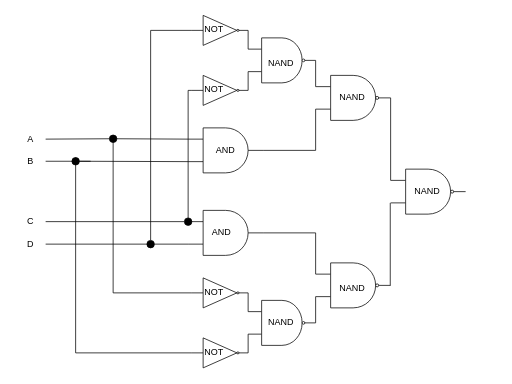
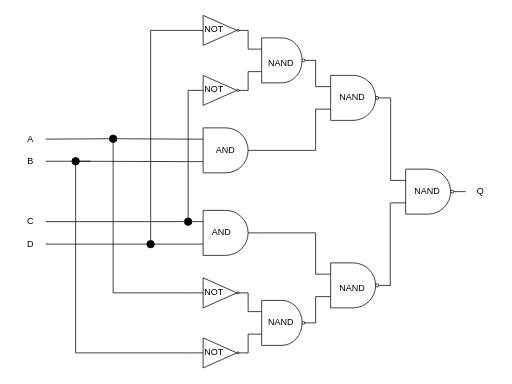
  <mxCell id="0" />
  <mxCell id="1" parent="0" />
  <mxCell id="2" value="" style="verticalLabelPosition=bottom;shadow=0;dashed=0;align=center;fillColor=#ffffff;html=1;verticalAlign=top;strokeWidth=1;shape=mxgraph.electrical.logic_gates.logic_gate;operation=and;" parent="1" vertex="1"><mxGeometry x="250" y="170" width="100" height="60" as="geometry" /></mxCell>
  <mxCell id="3" value="" style="verticalLabelPosition=bottom;shadow=0;dashed=0;align=center;fillColor=#ffffff;html=1;verticalAlign=top;strokeWidth=1;shape=mxgraph.electrical.logic_gates.buffer2;negating=1;" parent="1" vertex="1"><mxGeometry x="255" y="100" width="75" height="40" as="geometry" /></mxCell>
  <mxCell id="4" value="" style="endArrow=none;html=1;exitX=1;exitY=0.5;exitDx=0;exitDy=0;exitPerimeter=0;" parent="1" source="2" edge="1"><mxGeometry width="50" height="50" relative="1" as="geometry"><mxPoint x="435" y="241" as="sourcePoint" /><mxPoint x="420" y="200" as="targetPoint" /></mxGeometry></mxCell>
  <mxCell id="5" value="" style="endArrow=none;html=1;entryX=1;entryY=0.5;entryDx=0;entryDy=0;entryPerimeter=0;" parent="1" target="36" edge="1"><mxGeometry width="50" height="50" relative="1" as="geometry"><mxPoint x="520" y="240" as="sourcePoint" /><mxPoint x="530" y="190" as="targetPoint" /></mxGeometry></mxCell>
  <mxCell id="6" value="" style="endArrow=none;html=1;entryX=0;entryY=0.75;entryDx=0;entryDy=0;entryPerimeter=0;" parent="1" edge="1"><mxGeometry width="50" height="50" relative="1" as="geometry"><mxPoint x="420" y="200" as="sourcePoint" /><mxPoint x="420" y="145" as="targetPoint" /></mxGeometry></mxCell>
  <mxCell id="7" value="" style="verticalLabelPosition=bottom;shadow=0;dashed=0;align=center;fillColor=#ffffff;html=1;verticalAlign=top;strokeWidth=1;shape=mxgraph.electrical.logic_gates.logic_gate;operation=and;negating=1;" parent="1" vertex="1"><mxGeometry x="330" y="50" width="90" height="60" as="geometry" /></mxCell>
  <mxCell id="8" value="" style="endArrow=none;html=1;exitX=1;exitY=0.5;exitDx=0;exitDy=0;exitPerimeter=0;entryX=0;entryY=0.25;entryDx=0;entryDy=0;entryPerimeter=0;" parent="1" source="7" edge="1"><mxGeometry width="50" height="50" relative="1" as="geometry"><mxPoint x="420" y="70" as="sourcePoint" /><mxPoint x="420" y="115" as="targetPoint" /></mxGeometry></mxCell>
  <mxCell id="9" value="" style="verticalLabelPosition=bottom;shadow=0;dashed=0;align=center;fillColor=#ffffff;html=1;verticalAlign=top;strokeWidth=1;shape=mxgraph.electrical.logic_gates.buffer2;negating=1;" parent="1" vertex="1"><mxGeometry x="255" y="20" width="75" height="40" as="geometry" /></mxCell>
  <mxCell id="10" value="" style="endArrow=none;html=1;entryX=1;entryY=0.5;entryDx=0;entryDy=0;exitX=0;exitY=0.75;exitDx=0;exitDy=0;exitPerimeter=0;" parent="1" source="7" target="3" edge="1"><mxGeometry width="50" height="50" relative="1" as="geometry"><mxPoint x="190" y="180" as="sourcePoint" /><mxPoint x="240" y="130" as="targetPoint" /></mxGeometry></mxCell>
  <mxCell id="11" value="" style="endArrow=none;html=1;entryX=0;entryY=0.25;entryDx=0;entryDy=0;exitX=1;exitY=0.5;exitDx=0;exitDy=0;entryPerimeter=0;" parent="1" source="9" target="7" edge="1"><mxGeometry width="50" height="50" relative="1" as="geometry"><mxPoint x="380" y="15" as="sourcePoint" /><mxPoint x="380" y="45" as="targetPoint" /></mxGeometry></mxCell>
  <mxCell id="12" value="" style="endArrow=none;html=1;exitX=0;exitY=0.5;exitDx=0;exitDy=0;" parent="1" edge="1"><mxGeometry width="50" height="50" relative="1" as="geometry"><mxPoint x="145" y="184.5" as="sourcePoint" /><mxPoint x="60" y="185" as="targetPoint" /></mxGeometry></mxCell>
  <mxCell id="13" value="" style="endArrow=none;html=1;exitX=0;exitY=0.25;exitDx=0;exitDy=0;exitPerimeter=0;entryX=1;entryY=0.5;entryDx=0;entryDy=0;" parent="1" source="2" target="40" edge="1"><mxGeometry width="50" height="50" relative="1" as="geometry"><mxPoint x="230" y="195" as="sourcePoint" /><mxPoint x="170" y="185" as="targetPoint" /></mxGeometry></mxCell>
  <mxCell id="14" value="" style="endArrow=none;html=1;exitX=0;exitY=0.75;exitDx=0;exitDy=0;exitPerimeter=0;entryX=1;entryY=0.5;entryDx=0;entryDy=0;" parent="1" source="2" target="42" edge="1"><mxGeometry width="50" height="50" relative="1" as="geometry"><mxPoint x="250" y="215" as="sourcePoint" /><mxPoint x="120" y="215" as="targetPoint" /></mxGeometry></mxCell>
  <mxCell id="15" value="" style="verticalLabelPosition=bottom;shadow=0;dashed=0;align=center;fillColor=#ffffff;html=1;verticalAlign=top;strokeWidth=1;shape=mxgraph.electrical.logic_gates.logic_gate;operation=and;" parent="1" vertex="1"><mxGeometry x="250" y="280" width="100" height="60" as="geometry" /></mxCell>
  <mxCell id="16" value="" style="endArrow=none;html=1;exitX=0;exitY=0.5;exitDx=0;exitDy=0;" parent="1" source="17" edge="1"><mxGeometry width="50" height="50" relative="1" as="geometry"><mxPoint x="190" y="220" as="sourcePoint" /><mxPoint x="60" y="295" as="targetPoint" /></mxGeometry></mxCell>
  <mxCell id="17" value="" style="ellipse;whiteSpace=wrap;html=1;aspect=fixed;fillColor=#000000;" parent="1" vertex="1"><mxGeometry x="245" y="290" width="10" height="10" as="geometry" /></mxCell>
  <mxCell id="18" value="" style="endArrow=none;html=1;exitX=0;exitY=0.25;exitDx=0;exitDy=0;exitPerimeter=0;entryX=1;entryY=0.5;entryDx=0;entryDy=0;" parent="1" source="15" target="17" edge="1"><mxGeometry width="50" height="50" relative="1" as="geometry"><mxPoint x="230" y="305" as="sourcePoint" /><mxPoint x="190" y="305" as="targetPoint" /></mxGeometry></mxCell>
  <mxCell id="19" value="" style="endArrow=none;html=1;exitX=0;exitY=0.5;exitDx=0;exitDy=0;" parent="1" source="20" edge="1"><mxGeometry width="50" height="50" relative="1" as="geometry"><mxPoint x="160" y="250" as="sourcePoint" /><mxPoint x="60" y="325" as="targetPoint" /></mxGeometry></mxCell>
  <mxCell id="20" value="" style="ellipse;whiteSpace=wrap;html=1;aspect=fixed;fillColor=#000000;" parent="1" vertex="1"><mxGeometry x="195" y="320" width="10" height="10" as="geometry" /></mxCell>
  <mxCell id="21" value="" style="endArrow=none;html=1;exitX=0;exitY=0.75;exitDx=0;exitDy=0;exitPerimeter=0;" parent="1" source="15" target="20" edge="1"><mxGeometry width="50" height="50" relative="1" as="geometry"><mxPoint x="250" y="325" as="sourcePoint" /><mxPoint x="180" y="325" as="targetPoint" /></mxGeometry></mxCell>
  <mxCell id="22" value="" style="endArrow=none;html=1;exitX=0.5;exitY=0;exitDx=0;exitDy=0;" parent="1" source="17" edge="1"><mxGeometry width="50" height="50" relative="1" as="geometry"><mxPoint x="90" y="160" as="sourcePoint" /><mxPoint x="250" y="120" as="targetPoint" /></mxGeometry></mxCell>
  <mxCell id="23" value="" style="endArrow=none;html=1;entryX=0.5;entryY=0;entryDx=0;entryDy=0;" parent="1" target="20" edge="1"><mxGeometry width="50" height="50" relative="1" as="geometry"><mxPoint x="200" y="40" as="sourcePoint" /><mxPoint x="205" y="280" as="targetPoint" /></mxGeometry></mxCell>
  <mxCell id="24" value="" style="endArrow=none;html=1;entryX=0;entryY=0.5;entryDx=0;entryDy=0;" parent="1" target="3" edge="1"><mxGeometry width="50" height="50" relative="1" as="geometry"><mxPoint x="250" y="120" as="sourcePoint" /><mxPoint x="240" y="120" as="targetPoint" /></mxGeometry></mxCell>
  <mxCell id="25" value="" style="endArrow=none;html=1;entryX=0;entryY=0.5;entryDx=0;entryDy=0;" parent="1" target="9" edge="1"><mxGeometry width="50" height="50" relative="1" as="geometry"><mxPoint x="200" y="40" as="sourcePoint" /><mxPoint x="200" y="50" as="targetPoint" /></mxGeometry></mxCell>
  <mxCell id="26" value="" style="verticalLabelPosition=bottom;shadow=0;dashed=0;align=center;fillColor=#ffffff;html=1;verticalAlign=top;strokeWidth=1;shape=mxgraph.electrical.logic_gates.buffer2;negating=1;" parent="1" vertex="1"><mxGeometry x="255" y="450" width="75" height="40" as="geometry" /></mxCell>
  <mxCell id="27" value="" style="verticalLabelPosition=bottom;shadow=0;dashed=0;align=center;fillColor=#ffffff;html=1;verticalAlign=top;strokeWidth=1;shape=mxgraph.electrical.logic_gates.logic_gate;operation=and;negating=1;" parent="1" vertex="1"><mxGeometry x="330" y="400" width="90" height="60" as="geometry" /></mxCell>
  <mxCell id="28" value="" style="endArrow=none;html=1;exitX=1;exitY=0.5;exitDx=0;exitDy=0;exitPerimeter=0;entryX=0;entryY=0.75;entryDx=0;entryDy=0;entryPerimeter=0;" parent="1" source="27" edge="1"><mxGeometry width="50" height="50" relative="1" as="geometry"><mxPoint x="420" y="420" as="sourcePoint" /><mxPoint x="420" y="395" as="targetPoint" /></mxGeometry></mxCell>
  <mxCell id="29" value="" style="verticalLabelPosition=bottom;shadow=0;dashed=0;align=center;fillColor=#ffffff;html=1;verticalAlign=top;strokeWidth=1;shape=mxgraph.electrical.logic_gates.buffer2;negating=1;" parent="1" vertex="1"><mxGeometry x="255" y="370" width="75" height="40" as="geometry" /></mxCell>
  <mxCell id="30" value="" style="endArrow=none;html=1;entryX=1;entryY=0.5;entryDx=0;entryDy=0;exitX=0;exitY=0.75;exitDx=0;exitDy=0;exitPerimeter=0;" parent="1" source="27" target="26" edge="1"><mxGeometry width="50" height="50" relative="1" as="geometry"><mxPoint x="190" y="530" as="sourcePoint" /><mxPoint x="240" y="480" as="targetPoint" /></mxGeometry></mxCell>
  <mxCell id="31" value="" style="endArrow=none;html=1;entryX=0;entryY=0.25;entryDx=0;entryDy=0;exitX=1;exitY=0.5;exitDx=0;exitDy=0;entryPerimeter=0;" parent="1" source="29" target="27" edge="1"><mxGeometry width="50" height="50" relative="1" as="geometry"><mxPoint x="380" y="365" as="sourcePoint" /><mxPoint x="380" y="395" as="targetPoint" /></mxGeometry></mxCell>
  <mxCell id="32" value="" style="endArrow=none;html=1;entryX=0;entryY=0.5;entryDx=0;entryDy=0;" parent="1" target="29" edge="1"><mxGeometry width="50" height="50" relative="1" as="geometry"><mxPoint x="150" y="390" as="sourcePoint" /><mxPoint x="200" y="400" as="targetPoint" /></mxGeometry></mxCell>
  <mxCell id="33" value="" style="endArrow=none;html=1;exitX=1;exitY=0.5;exitDx=0;exitDy=0;exitPerimeter=0;" parent="1" edge="1"><mxGeometry width="50" height="50" relative="1" as="geometry"><mxPoint x="350" y="310" as="sourcePoint" /><mxPoint x="420" y="310" as="targetPoint" /></mxGeometry></mxCell>
  <mxCell id="34" value="" style="endArrow=none;html=1;entryX=0;entryY=0.75;entryDx=0;entryDy=0;entryPerimeter=0;" parent="1" edge="1"><mxGeometry width="50" height="50" relative="1" as="geometry"><mxPoint x="420" y="365" as="sourcePoint" /><mxPoint x="420" y="310" as="targetPoint" /></mxGeometry></mxCell>
  <mxCell id="35" value="" style="endArrow=none;html=1;entryX=0;entryY=0.5;entryDx=0;entryDy=0;" parent="1" target="26" edge="1"><mxGeometry width="50" height="50" relative="1" as="geometry"><mxPoint x="100" y="470" as="sourcePoint" /><mxPoint x="210" y="500" as="targetPoint" /></mxGeometry></mxCell>
  <mxCell id="36" value="" style="verticalLabelPosition=bottom;shadow=0;dashed=0;align=center;fillColor=#ffffff;html=1;verticalAlign=top;strokeWidth=1;shape=mxgraph.electrical.logic_gates.logic_gate;operation=and;negating=1;" parent="1" vertex="1"><mxGeometry x="420" y="100" width="100" height="60" as="geometry" /></mxCell>
  <mxCell id="37" value="" style="verticalLabelPosition=bottom;shadow=0;dashed=0;align=center;fillColor=#ffffff;html=1;verticalAlign=top;strokeWidth=1;shape=mxgraph.electrical.logic_gates.logic_gate;operation=and;negating=1;" parent="1" vertex="1"><mxGeometry x="420" y="350" width="100" height="60" as="geometry" /></mxCell>
  <mxCell id="38" value="" style="verticalLabelPosition=bottom;shadow=0;dashed=0;align=center;fillColor=#ffffff;html=1;verticalAlign=top;strokeWidth=1;shape=mxgraph.electrical.logic_gates.logic_gate;operation=and;negating=1;" parent="1" vertex="1"><mxGeometry x="520" y="225" width="100" height="60" as="geometry" /></mxCell>
  <mxCell id="39" value="" style="endArrow=none;html=1;entryX=1;entryY=0.5;entryDx=0;entryDy=0;entryPerimeter=0;" parent="1" edge="1"><mxGeometry width="50" height="50" relative="1" as="geometry"><mxPoint x="519.5" y="380" as="sourcePoint" /><mxPoint x="519.5" y="270" as="targetPoint" /></mxGeometry></mxCell>
  <mxCell id="40" value="" style="ellipse;whiteSpace=wrap;html=1;aspect=fixed;fillColor=#000000;" parent="1" vertex="1"><mxGeometry x="145" y="179.5" width="10" height="10" as="geometry" /></mxCell>
  <mxCell id="41" value="" style="endArrow=none;html=1;exitX=0;exitY=0.25;exitDx=0;exitDy=0;exitPerimeter=0;entryX=1;entryY=0.5;entryDx=0;entryDy=0;" parent="1" target="40" edge="1"><mxGeometry width="50" height="50" relative="1" as="geometry"><mxPoint x="150" y="184.5" as="sourcePoint" /><mxPoint x="90" y="194.5" as="targetPoint" /></mxGeometry></mxCell>
  <mxCell id="42" value="" style="ellipse;whiteSpace=wrap;html=1;aspect=fixed;fillColor=#000000;" parent="1" vertex="1"><mxGeometry x="95" y="209.5" width="10" height="10" as="geometry" /></mxCell>
  <mxCell id="43" value="" style="endArrow=none;html=1;exitX=0.5;exitY=0;exitDx=0;exitDy=0;" parent="1" source="40" edge="1"><mxGeometry width="50" height="50" relative="1" as="geometry"><mxPoint x="-10" y="49.5" as="sourcePoint" /><mxPoint x="150" y="390" as="targetPoint" /></mxGeometry></mxCell>
  <mxCell id="44" value="" style="endArrow=none;html=1;entryX=0.5;entryY=0;entryDx=0;entryDy=0;" parent="1" target="42" edge="1"><mxGeometry width="50" height="50" relative="1" as="geometry"><mxPoint x="100" y="470" as="sourcePoint" /><mxPoint x="105" y="169.5" as="targetPoint" /></mxGeometry></mxCell>
  <mxCell id="45" value="" style="endArrow=none;html=1;exitX=0;exitY=0.5;exitDx=0;exitDy=0;" parent="1" edge="1"><mxGeometry width="50" height="50" relative="1" as="geometry"><mxPoint x="120" y="214.5" as="sourcePoint" /><mxPoint x="60" y="214.5" as="targetPoint" /></mxGeometry></mxCell>
  <mxCell id="46" value="A" style="text;html=1;strokeColor=none;fillColor=none;align=center;verticalAlign=middle;whiteSpace=wrap;rounded=0;" parent="1" vertex="1"><mxGeometry x="20" y="174.5" width="40" height="20" as="geometry" /></mxCell>
  <mxCell id="47" value="B" style="text;html=1;strokeColor=none;fillColor=none;align=center;verticalAlign=middle;whiteSpace=wrap;rounded=0;" parent="1" vertex="1"><mxGeometry x="20" y="205" width="40" height="20" as="geometry" /></mxCell>
  <mxCell id="48" value="C" style="text;html=1;strokeColor=none;fillColor=none;align=center;verticalAlign=middle;whiteSpace=wrap;rounded=0;" parent="1" vertex="1"><mxGeometry x="20" y="285" width="40" height="20" as="geometry" /></mxCell>
  <mxCell id="49" value="D" style="text;html=1;strokeColor=none;fillColor=none;align=center;verticalAlign=middle;whiteSpace=wrap;rounded=0;" parent="1" vertex="1"><mxGeometry x="20" y="315" width="40" height="20" as="geometry" /></mxCell>
+ <mxCell id="50" value="Q" style="text;html=1;strokeColor=none;fillColor=none;align=center;verticalAlign=middle;whiteSpace=wrap;rounded=0;" parent="1" vertex="1"><mxGeometry x="620" y="245" width="40" height="20" as="geometry" /></mxCell>
  <mxCell id="51" value="AND" style="text;html=1;strokeColor=none;fillColor=none;align=center;verticalAlign=middle;whiteSpace=wrap;rounded=0;" vertex="1" parent="1"><mxGeometry x="280" y="190" width="40" height="20" as="geometry" /></mxCell>
  <mxCell id="52" value="NAND" style="text;html=1;" vertex="1" parent="1"><mxGeometry x="355" y="70" width="40" height="30" as="geometry" /></mxCell>
  <mxCell id="53" value="NAND" style="text;html=1;" vertex="1" parent="1"><mxGeometry x="450" y="115" width="40" height="30" as="geometry" /></mxCell>
  <mxCell id="54" value="NAND" style="text;html=1;" vertex="1" parent="1"><mxGeometry x="550" y="240" width="40" height="30" as="geometry" /></mxCell>
  <mxCell id="55" value="NAND" style="text;html=1;" vertex="1" parent="1"><mxGeometry x="450" y="370" width="40" height="30" as="geometry" /></mxCell>
  <mxCell id="56" value="NAND" style="text;html=1;" vertex="1" parent="1"><mxGeometry x="355" y="415" width="40" height="30" as="geometry" /></mxCell>
  <mxCell id="57" value="AND" style="text;html=1;" vertex="1" parent="1"><mxGeometry x="280" y="295" width="50" height="30" as="geometry" /></mxCell>
  <mxCell id="58" value="NOT" style="text;html=1;" vertex="1" parent="1"><mxGeometry x="270" y="375" width="50" height="30" as="geometry" /></mxCell>
  <mxCell id="59" value="NOT" style="text;html=1;" vertex="1" parent="1"><mxGeometry x="270" y="455" width="50" height="30" as="geometry" /></mxCell>
  <mxCell id="60" value="NOT" style="text;html=1;" vertex="1" parent="1"><mxGeometry x="270" y="105" width="50" height="30" as="geometry" /></mxCell>
  <mxCell id="61" value="NOT" style="text;html=1;" vertex="1" parent="1"><mxGeometry x="270" y="25" width="50" height="30" as="geometry" /></mxCell>
